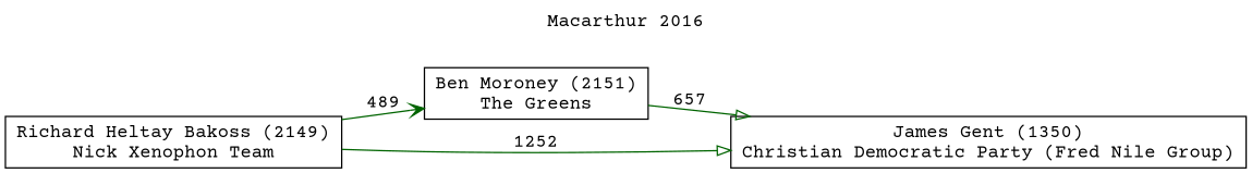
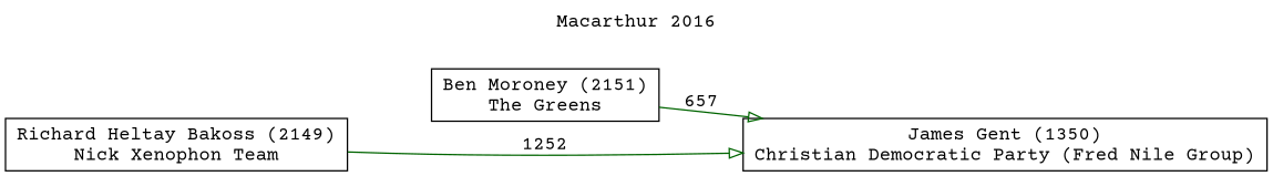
  digraph {
    label="Macarthur 2016"
    labelloc=t
    mclimit=10
    rankdir=LR
    fontname="Courier Prime"
    node [shape=box fontname="Courier Prime"]
    edge [color=darkgreen arrowhead=onormal fontname="Courier Prime"]
    n1 [label="Richard Heltay Bakoss (2149)\nNick Xenophon Team"]
    n2 [label="Ben Moroney (2151)\nThe Greens"]
    n3 [label="James Gent (1350)\nChristian Democratic Party (Fred Nile Group)"]
-   n1 -> n2 [label=489 arrowhead=vee]
    n1 -> n3 [label=1252]
    n2 -> n3 [label=657]
  }
